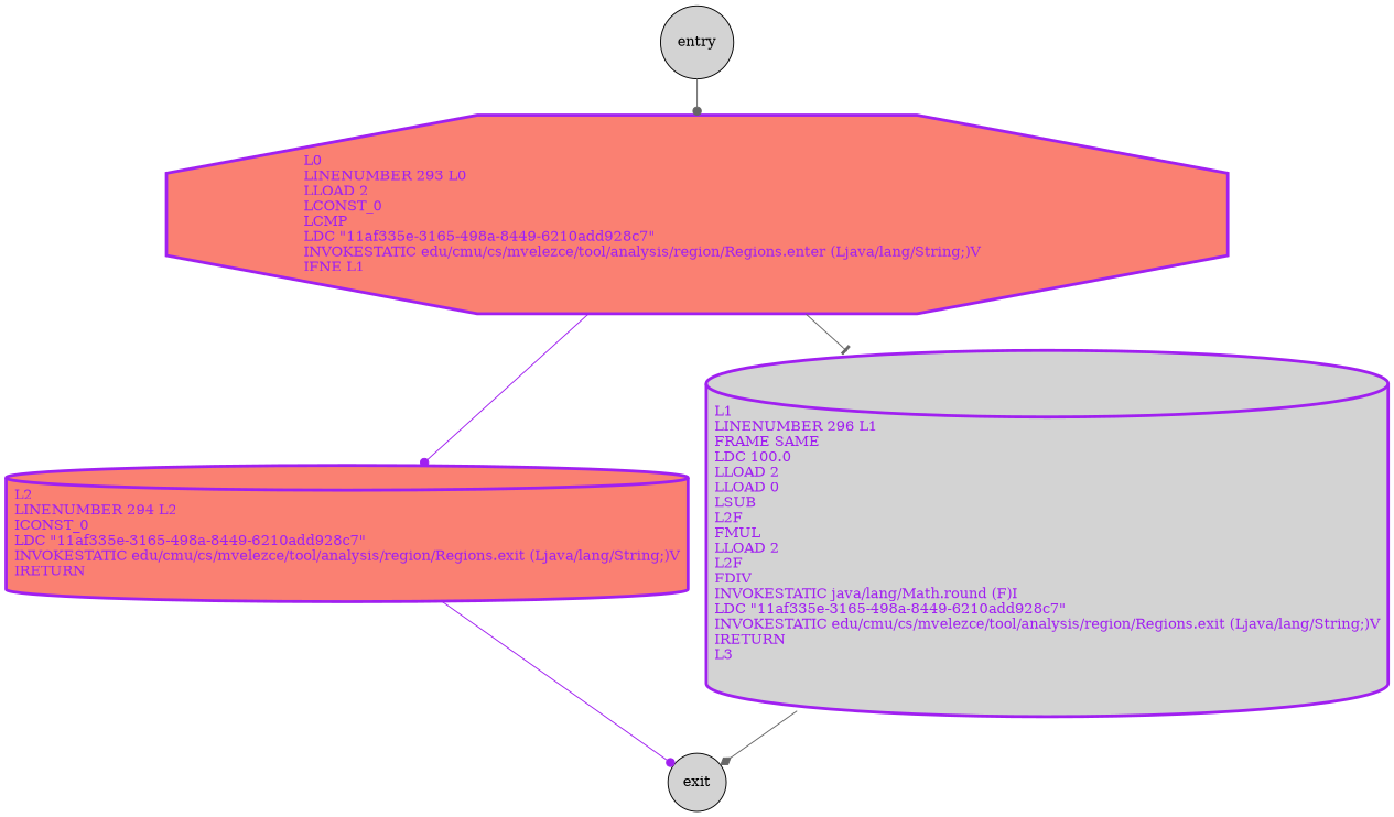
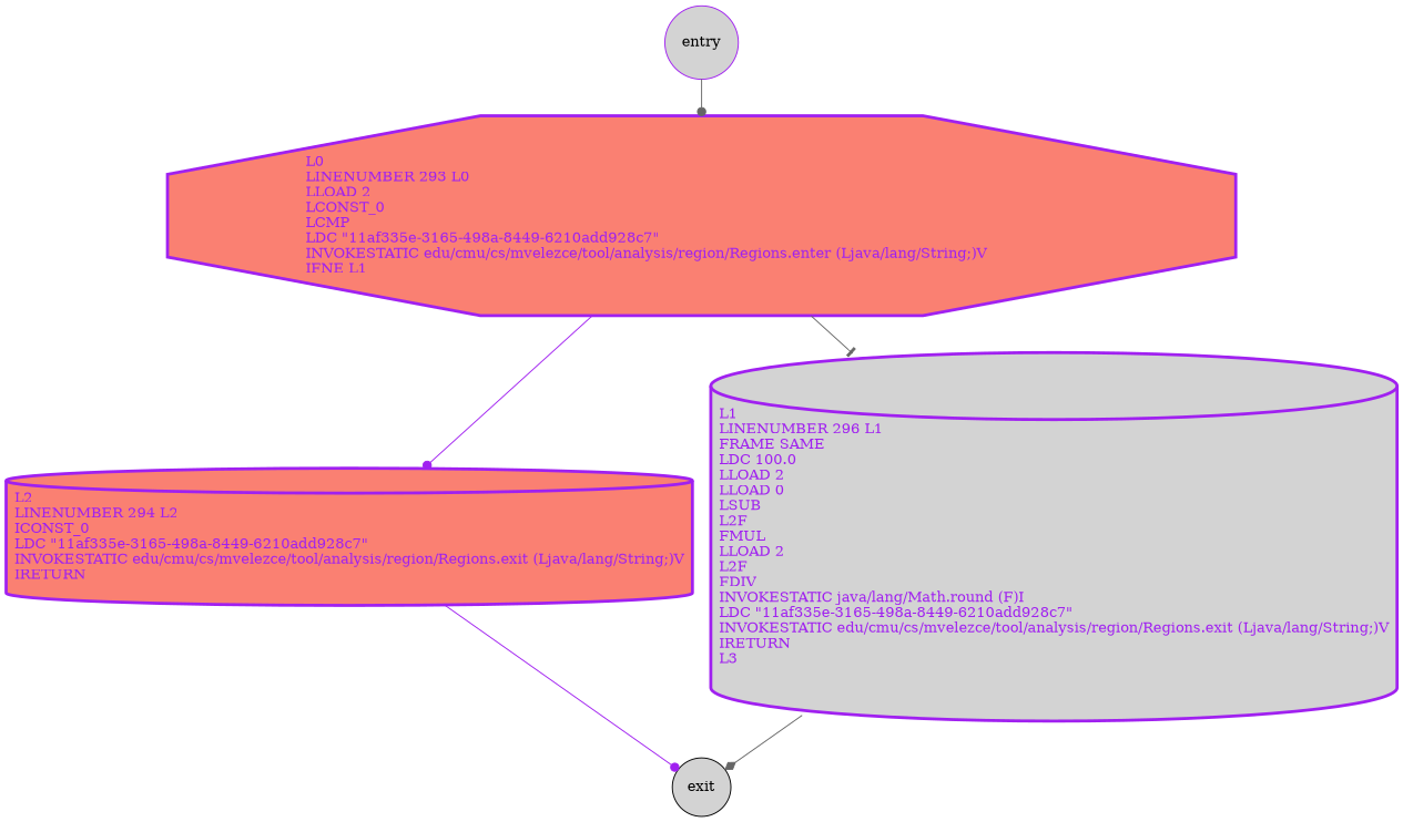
  digraph {
    node [color=purple fontcolor=purple penwidth=3 shape=cylinder style=filled fillcolor=lightgrey]
    edge [color=gray40 arrowhead=dot]
    n1 [label="L0\lLINENUMBER 293 L0\lLLOAD 2\lLCONST_0\lLCMP\lLDC \"11af335e-3165-498a-8449-6210add928c7\"\lINVOKESTATIC edu/cmu/cs/mvelezce/tool/analysis/region/Regions.enter (Ljava/lang/String;)V\lIFNE L1\l" shape=octagon fillcolor=salmon]
    n2 [label="L2\lLINENUMBER 294 L2\lICONST_0\lLDC \"11af335e-3165-498a-8449-6210add928c7\"\lINVOKESTATIC edu/cmu/cs/mvelezce/tool/analysis/region/Regions.exit (Ljava/lang/String;)V\lIRETURN\l" fillcolor=salmon]
    n3 [label="L1\lLINENUMBER 296 L1\lFRAME SAME\lLDC 100.0\lLLOAD 2\lLLOAD 0\lLSUB\lL2F\lFMUL\lLLOAD 2\lL2F\lFDIV\lINVOKESTATIC java/lang/Math.round (F)I\lLDC \"11af335e-3165-498a-8449-6210add928c7\"\lINVOKESTATIC edu/cmu/cs/mvelezce/tool/analysis/region/Regions.exit (Ljava/lang/String;)V\lIRETURN\lL3\l"]
    exit [shape=circle color="" fontcolor="" penwidth=""]
-   entry [shape=circle color="" fontcolor="" penwidth=""]
+   entry [shape=circle fontcolor="" penwidth=""]
    n1 -> n2 [color=purple]
    n1 -> n3 [arrowhead=tee]
    n2 -> exit [color=purple]
    n3 -> exit [arrowhead=diamond]
    entry -> n1
  }
